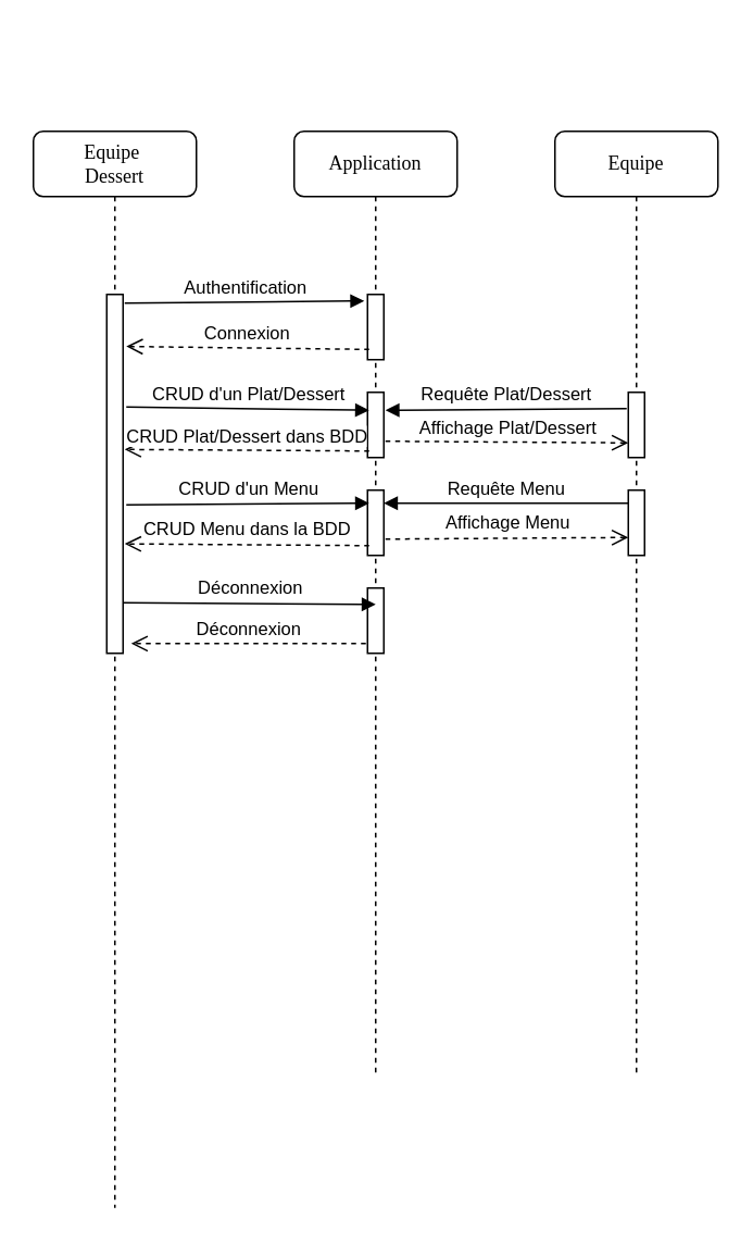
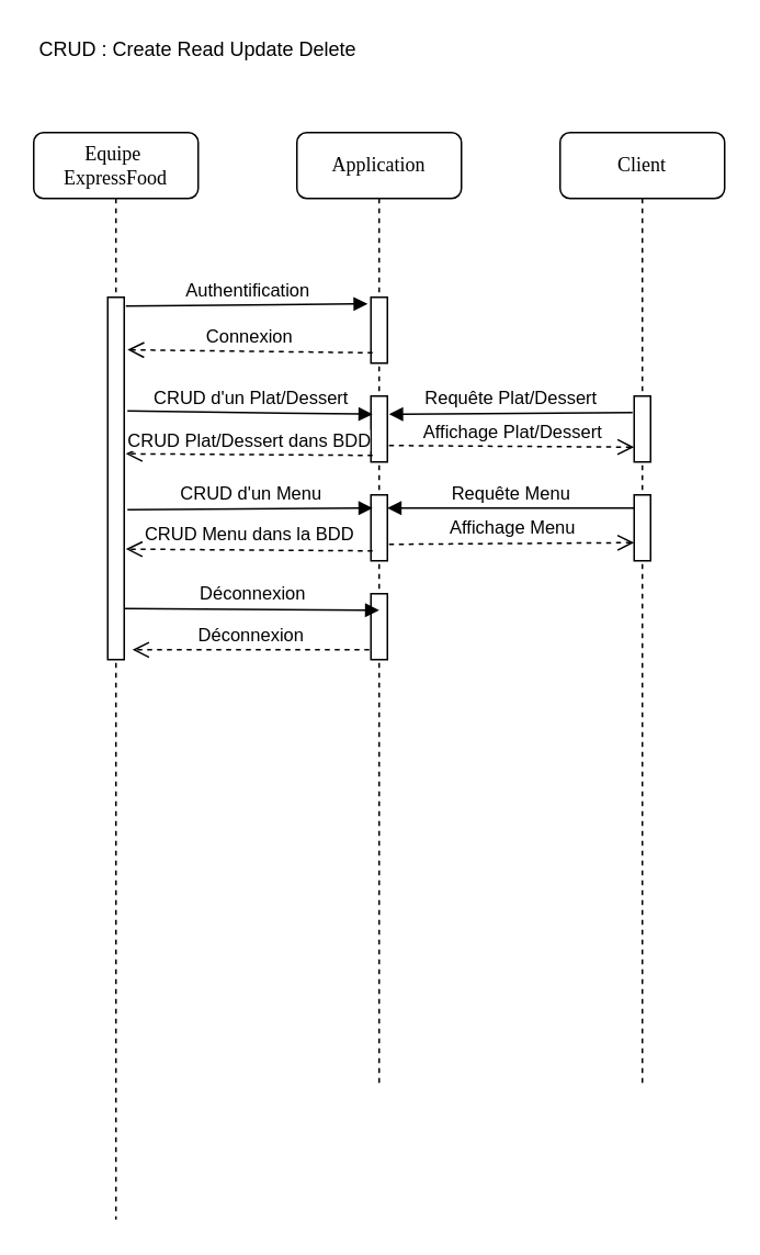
  <mxCell id="0" />
  <mxCell id="1" parent="0" />
  <mxCell id="2" value="Application" style="shape=umlLifeline;perimeter=lifelinePerimeter;whiteSpace=wrap;html=1;container=1;collapsible=0;recursiveResize=0;outlineConnect=0;rounded=1;shadow=0;comic=0;labelBackgroundColor=none;strokeWidth=1;fontFamily=Verdana;fontSize=12;align=center;" parent="1" vertex="1"><mxGeometry x="180" y="80" width="100" height="580" as="geometry" /></mxCell>
  <mxCell id="3" value="" style="html=1;points=[];perimeter=orthogonalPerimeter;rounded=0;shadow=0;comic=0;labelBackgroundColor=none;strokeWidth=1;fontFamily=Verdana;fontSize=12;align=center;" parent="2" vertex="1"><mxGeometry x="45" y="100" width="10" height="40" as="geometry" /></mxCell>
- <mxCell id="4" value="Equipe" style="shape=umlLifeline;perimeter=lifelinePerimeter;whiteSpace=wrap;html=1;container=1;collapsible=0;recursiveResize=0;outlineConnect=0;rounded=1;shadow=0;comic=0;labelBackgroundColor=none;strokeWidth=1;fontFamily=Verdana;fontSize=12;align=center;" parent="1" vertex="1"><mxGeometry x="340" y="80" width="100" height="580" as="geometry" /></mxCell>
- <mxCell id="5" value="Equipe&amp;nbsp;&lt;br&gt;Dessert" style="shape=umlLifeline;perimeter=lifelinePerimeter;whiteSpace=wrap;html=1;container=1;collapsible=0;recursiveResize=0;outlineConnect=0;rounded=1;shadow=0;comic=0;labelBackgroundColor=none;strokeWidth=1;fontFamily=Verdana;fontSize=12;align=center;" parent="1" vertex="1"><mxGeometry x="20" y="80" width="100" height="660" as="geometry" /></mxCell>
+ <mxCell id="4" value="Client" style="shape=umlLifeline;perimeter=lifelinePerimeter;whiteSpace=wrap;html=1;container=1;collapsible=0;recursiveResize=0;outlineConnect=0;rounded=1;shadow=0;comic=0;labelBackgroundColor=none;strokeWidth=1;fontFamily=Verdana;fontSize=12;align=center;" parent="1" vertex="1"><mxGeometry x="340" y="80" width="100" height="580" as="geometry" /></mxCell>
+ <mxCell id="5" value="Equipe&amp;nbsp;&lt;br&gt;ExpressFood" style="shape=umlLifeline;perimeter=lifelinePerimeter;whiteSpace=wrap;html=1;container=1;collapsible=0;recursiveResize=0;outlineConnect=0;rounded=1;shadow=0;comic=0;labelBackgroundColor=none;strokeWidth=1;fontFamily=Verdana;fontSize=12;align=center;" parent="1" vertex="1"><mxGeometry x="20" y="80" width="100" height="660" as="geometry" /></mxCell>
  <mxCell id="6" value="" style="html=1;points=[];perimeter=orthogonalPerimeter;rounded=0;shadow=0;comic=0;labelBackgroundColor=none;strokeWidth=1;fontFamily=Verdana;fontSize=12;align=center;" parent="5" vertex="1"><mxGeometry x="45" y="100" width="10" height="220" as="geometry" /></mxCell>
  <mxCell id="7" value="Authentification" style="html=1;verticalAlign=bottom;endArrow=block;exitX=1.1;exitY=0.024;exitDx=0;exitDy=0;exitPerimeter=0;entryX=-0.2;entryY=0.1;entryDx=0;entryDy=0;entryPerimeter=0;" parent="1" source="6" target="3" edge="1"><mxGeometry width="80" relative="1" as="geometry"><mxPoint x="94" y="215.05" as="sourcePoint" /><mxPoint x="220" y="213" as="targetPoint" /></mxGeometry></mxCell>
  <mxCell id="8" value="Connexion" style="html=1;verticalAlign=bottom;endArrow=open;dashed=1;endSize=8;exitX=0.1;exitY=0.843;exitDx=0;exitDy=0;exitPerimeter=0;entryX=1.2;entryY=0.145;entryDx=0;entryDy=0;entryPerimeter=0;" parent="1" source="3" target="6" edge="1"><mxGeometry relative="1" as="geometry"><mxPoint x="190" y="240" as="sourcePoint" /><mxPoint x="97" y="242.5" as="targetPoint" /></mxGeometry></mxCell>
  <mxCell id="9" value="" style="html=1;points=[];perimeter=orthogonalPerimeter;rounded=0;shadow=0;comic=0;labelBackgroundColor=none;strokeWidth=1;fontFamily=Verdana;fontSize=12;align=center;" parent="1" vertex="1"><mxGeometry x="225" y="240" width="10" height="40" as="geometry" /></mxCell>
  <mxCell id="10" value="" style="html=1;points=[];perimeter=orthogonalPerimeter;rounded=0;shadow=0;comic=0;labelBackgroundColor=none;strokeWidth=1;fontFamily=Verdana;fontSize=12;align=center;" parent="1" vertex="1"><mxGeometry x="225" y="360" width="10" height="40" as="geometry" /></mxCell>
  <mxCell id="11" value="" style="html=1;points=[];perimeter=orthogonalPerimeter;rounded=0;shadow=0;comic=0;labelBackgroundColor=none;strokeWidth=1;fontFamily=Verdana;fontSize=12;align=center;" parent="1" vertex="1"><mxGeometry x="225" y="300" width="10" height="40" as="geometry" /></mxCell>
  <mxCell id="12" value="" style="html=1;points=[];perimeter=orthogonalPerimeter;rounded=0;shadow=0;comic=0;labelBackgroundColor=none;strokeWidth=1;fontFamily=Verdana;fontSize=12;align=center;" parent="1" vertex="1"><mxGeometry x="385" y="240" width="10" height="40" as="geometry" /></mxCell>
  <mxCell id="13" value="" style="html=1;points=[];perimeter=orthogonalPerimeter;rounded=0;shadow=0;comic=0;labelBackgroundColor=none;strokeWidth=1;fontFamily=Verdana;fontSize=12;align=center;" parent="1" vertex="1"><mxGeometry x="385" y="300" width="10" height="40" as="geometry" /></mxCell>
  <mxCell id="14" value="CRUD d'un Plat/Dessert" style="html=1;verticalAlign=bottom;endArrow=block;exitX=1.2;exitY=0.314;exitDx=0;exitDy=0;exitPerimeter=0;entryX=0.1;entryY=0.275;entryDx=0;entryDy=0;entryPerimeter=0;" edge="1" parent="1" source="6" target="9"><mxGeometry width="80" relative="1" as="geometry"><mxPoint x="110" y="250" as="sourcePoint" /><mxPoint x="190" y="250" as="targetPoint" /></mxGeometry></mxCell>
  <mxCell id="15" value="CRUD Plat/Dessert dans BDD" style="html=1;verticalAlign=bottom;endArrow=open;dashed=1;endSize=8;entryX=1.1;entryY=0.432;entryDx=0;entryDy=0;entryPerimeter=0;exitX=0.1;exitY=0.9;exitDx=0;exitDy=0;exitPerimeter=0;" edge="1" parent="1" source="9" target="6"><mxGeometry relative="1" as="geometry"><mxPoint x="210" y="280" as="sourcePoint" /><mxPoint x="130" y="280" as="targetPoint" /></mxGeometry></mxCell>
+ <mxCell id="16" value="&lt;div style=&quot;text-align: left&quot;&gt;&lt;span&gt;CRUD : Create&amp;nbsp;&lt;/span&gt;&lt;span&gt;Read&amp;nbsp;&lt;/span&gt;&lt;span&gt;Update&amp;nbsp;&lt;/span&gt;&lt;span&gt;Delete&lt;/span&gt;&lt;/div&gt;" style="text;html=1;strokeColor=none;fillColor=none;align=center;verticalAlign=middle;whiteSpace=wrap;rounded=0;" vertex="1" parent="1"><mxGeometry x="20" y="20" width="200" height="20" as="geometry" /></mxCell>
  <mxCell id="17" value="CRUD d'un Menu" style="html=1;verticalAlign=bottom;endArrow=block;exitX=1.2;exitY=0.586;exitDx=0;exitDy=0;exitPerimeter=0;entryX=0.1;entryY=0.2;entryDx=0;entryDy=0;entryPerimeter=0;" edge="1" parent="1" source="6" target="11"><mxGeometry width="80" relative="1" as="geometry"><mxPoint x="80" y="310" as="sourcePoint" /><mxPoint x="160" y="310" as="targetPoint" /></mxGeometry></mxCell>
  <mxCell id="18" value="CRUD Menu dans la BDD" style="html=1;verticalAlign=bottom;endArrow=open;dashed=1;endSize=8;exitX=0.1;exitY=0.85;exitDx=0;exitDy=0;exitPerimeter=0;entryX=1.1;entryY=0.695;entryDx=0;entryDy=0;entryPerimeter=0;" edge="1" parent="1" source="11" target="6"><mxGeometry relative="1" as="geometry"><mxPoint x="190" y="339" as="sourcePoint" /><mxPoint x="90" y="334" as="targetPoint" /></mxGeometry></mxCell>
  <mxCell id="19" value="Déconnexion" style="html=1;verticalAlign=bottom;endArrow=block;entryX=0.5;entryY=0.25;entryDx=0;entryDy=0;entryPerimeter=0;exitX=1;exitY=0.859;exitDx=0;exitDy=0;exitPerimeter=0;" edge="1" parent="1" source="6" target="10"><mxGeometry width="80" relative="1" as="geometry"><mxPoint x="80" y="370" as="sourcePoint" /><mxPoint x="160" y="370" as="targetPoint" /></mxGeometry></mxCell>
  <mxCell id="20" value="Déconnexion" style="html=1;verticalAlign=bottom;endArrow=open;dashed=1;endSize=8;entryX=1.5;entryY=0.973;entryDx=0;entryDy=0;entryPerimeter=0;" edge="1" parent="1" target="6"><mxGeometry relative="1" as="geometry"><mxPoint x="224" y="394" as="sourcePoint" /><mxPoint x="100" y="400" as="targetPoint" /></mxGeometry></mxCell>
  <mxCell id="21" value="Requête Plat/Dessert" style="html=1;verticalAlign=bottom;endArrow=block;entryX=1.1;entryY=0.275;entryDx=0;entryDy=0;entryPerimeter=0;exitX=-0.1;exitY=0.25;exitDx=0;exitDy=0;exitPerimeter=0;" edge="1" parent="1" source="12" target="9"><mxGeometry width="80" relative="1" as="geometry"><mxPoint x="270" y="250" as="sourcePoint" /><mxPoint x="350" y="250" as="targetPoint" /></mxGeometry></mxCell>
  <mxCell id="22" value="Affichage Plat/Dessert" style="html=1;verticalAlign=bottom;endArrow=open;dashed=1;endSize=8;entryX=0;entryY=0.775;entryDx=0;entryDy=0;entryPerimeter=0;exitX=1.1;exitY=0.75;exitDx=0;exitDy=0;exitPerimeter=0;" edge="1" parent="1" source="9" target="12"><mxGeometry relative="1" as="geometry"><mxPoint x="250" y="271" as="sourcePoint" /><mxPoint x="290" y="276" as="targetPoint" /></mxGeometry></mxCell>
  <mxCell id="23" value="Requête Menu" style="html=1;verticalAlign=bottom;endArrow=block;exitX=0;exitY=0.2;exitDx=0;exitDy=0;exitPerimeter=0;entryX=1;entryY=0.2;entryDx=0;entryDy=0;entryPerimeter=0;" edge="1" parent="1" source="13" target="11"><mxGeometry width="80" relative="1" as="geometry"><mxPoint x="250" y="310" as="sourcePoint" /><mxPoint x="330" y="320" as="targetPoint" /></mxGeometry></mxCell>
  <mxCell id="24" value="Affichage Menu" style="html=1;verticalAlign=bottom;endArrow=open;dashed=1;endSize=8;exitX=1.1;exitY=0.75;exitDx=0;exitDy=0;exitPerimeter=0;entryX=0;entryY=0.725;entryDx=0;entryDy=0;entryPerimeter=0;" edge="1" parent="1" source="11" target="13"><mxGeometry relative="1" as="geometry"><mxPoint x="360" y="330" as="sourcePoint" /><mxPoint x="280" y="330" as="targetPoint" /></mxGeometry></mxCell>
